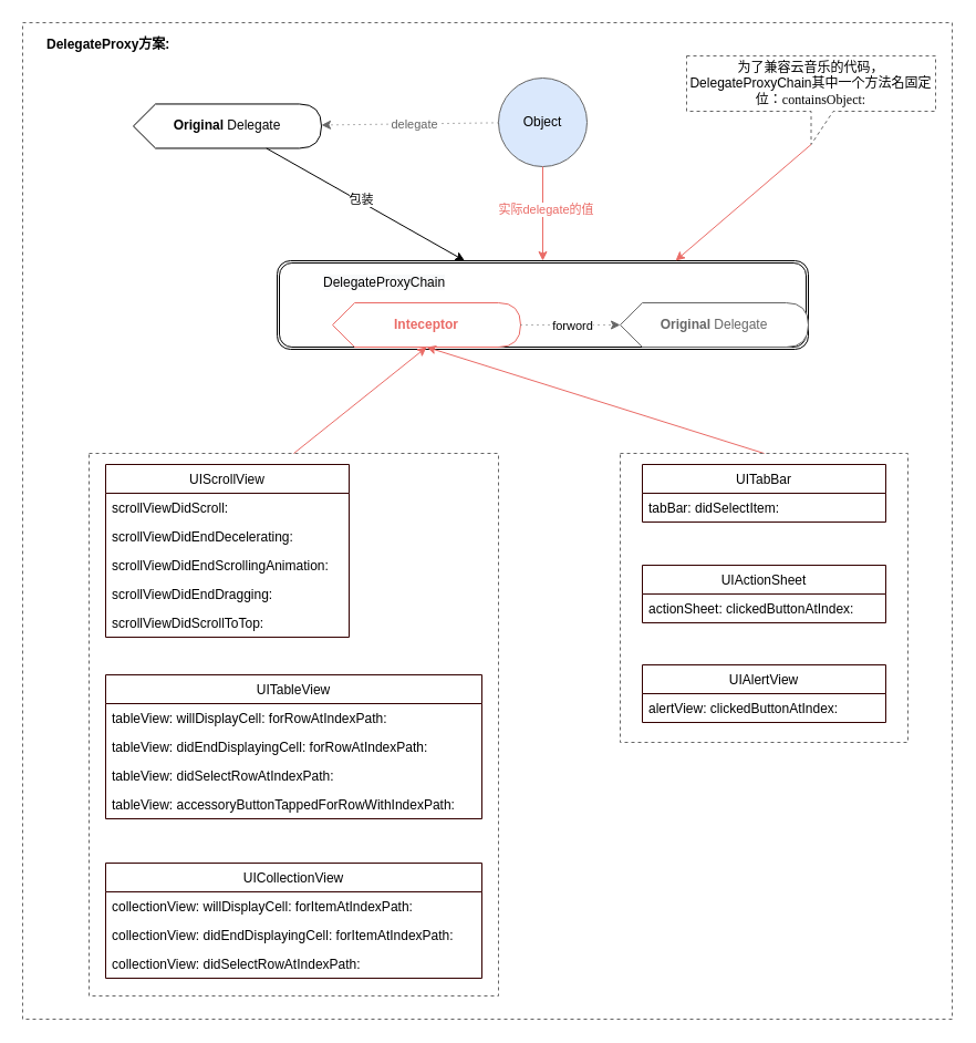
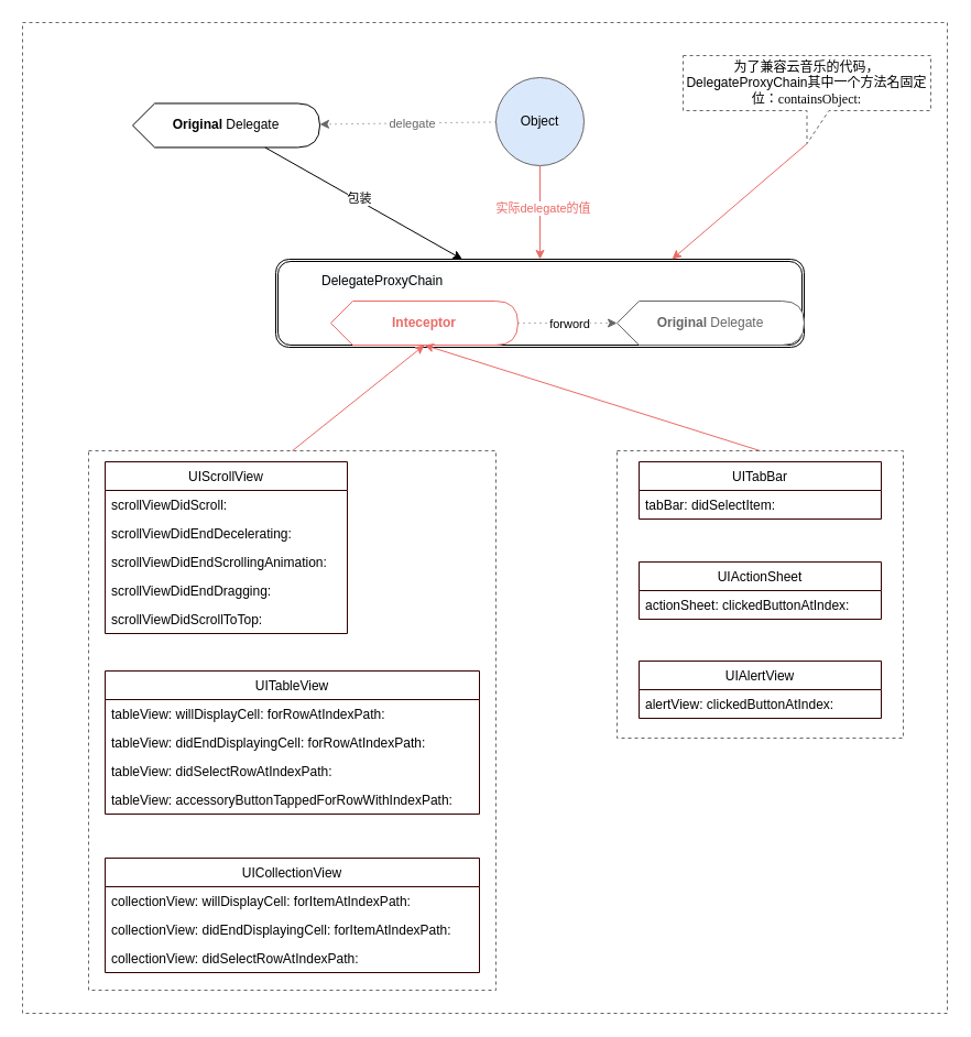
  <mxCell id="0" />
  <mxCell id="1" parent="0" />
  <mxCell id="2" value="" style="whiteSpace=wrap;html=1;fontColor=#330000;strokeColor=#666666;fillColor=none;dashed=1;" parent="1" vertex="1"><mxGeometry x="20" y="20" width="840" height="900" as="geometry" /></mxCell>
  <mxCell id="3" value="&lt;b&gt;Original&lt;/b&gt; Delegate" style="shape=display;whiteSpace=wrap;html=1;size=0.118;" parent="1" vertex="1"><mxGeometry x="120" y="93.46" width="170" height="40" as="geometry" /></mxCell>
  <mxCell id="4" value="" style="shape=ext;double=1;rounded=1;whiteSpace=wrap;html=1;" parent="1" vertex="1"><mxGeometry x="250" y="235" width="480" height="80" as="geometry" /></mxCell>
  <mxCell id="5" value="&lt;span style=&quot;color: rgb(0 , 0 , 0) ; font-family: &amp;#34;helvetica&amp;#34; ; font-size: 12px ; font-style: normal ; font-weight: 400 ; letter-spacing: normal ; text-indent: 0px ; text-transform: none ; word-spacing: 0px ; background-color: rgb(248 , 249 , 250) ; display: inline ; float: none&quot;&gt;DelegateProxyChain&lt;/span&gt;" style="text;html=1;strokeColor=none;fillColor=none;align=left;verticalAlign=middle;whiteSpace=wrap;rounded=0;" parent="1" vertex="1"><mxGeometry x="290" y="245" width="140" height="20" as="geometry" /></mxCell>
  <mxCell id="6" value="" style="endArrow=classic;html=1;" parent="1" source="3" target="4" edge="1"><mxGeometry width="50" height="50" relative="1" as="geometry"><mxPoint x="0" y="93.46" as="sourcePoint" /><mxPoint x="50" y="43.46" as="targetPoint" /></mxGeometry></mxCell>
  <mxCell id="7" value="包装" style="edgeLabel;html=1;align=center;verticalAlign=middle;resizable=0;points=[];" parent="6" vertex="1" connectable="0"><mxGeometry x="-0.06" y="2" relative="1" as="geometry"><mxPoint as="offset" /></mxGeometry></mxCell>
  <mxCell id="8" value="&lt;font color=&quot;#666666&quot;&gt;&lt;b&gt;Original&lt;/b&gt; Delegate&lt;/font&gt;" style="shape=display;whiteSpace=wrap;html=1;size=0.118;strokeColor=#666666;" parent="1" vertex="1"><mxGeometry x="560" y="273" width="170" height="40" as="geometry" /></mxCell>
  <mxCell id="9" value="Object" style="ellipse;whiteSpace=wrap;html=1;aspect=fixed;strokeColor=#666666;fillColor=#dae8fc;" parent="1" vertex="1"><mxGeometry x="450" y="70" width="80" height="80" as="geometry" /></mxCell>
  <mxCell id="10" value="" style="endArrow=classic;html=1;dashed=1;dashPattern=1 4;strokeColor=#666666;" parent="1" source="9" target="3" edge="1"><mxGeometry width="50" height="50" relative="1" as="geometry"><mxPoint x="300" y="80" as="sourcePoint" /><mxPoint x="300" y="90" as="targetPoint" /></mxGeometry></mxCell>
  <mxCell id="11" value="&lt;font color=&quot;#666666&quot;&gt;delegate&lt;/font&gt;" style="edgeLabel;html=1;align=center;verticalAlign=middle;resizable=0;points=[];" parent="10" vertex="1" connectable="0"><mxGeometry x="-0.046" relative="1" as="geometry"><mxPoint x="-1" as="offset" /></mxGeometry></mxCell>
  <mxCell id="12" value="" style="endArrow=classic;html=1;strokeColor=#EA6B66;" parent="1" source="9" target="4" edge="1"><mxGeometry width="50" height="50" relative="1" as="geometry"><mxPoint x="540" y="320" as="sourcePoint" /><mxPoint x="590" y="270" as="targetPoint" /></mxGeometry></mxCell>
  <mxCell id="13" value="实际delegate的值" style="edgeLabel;html=1;align=center;verticalAlign=middle;resizable=0;points=[];fontColor=#EA6B66;" parent="12" vertex="1" connectable="0"><mxGeometry x="-0.106" y="2" relative="1" as="geometry"><mxPoint as="offset" /></mxGeometry></mxCell>
  <mxCell id="14" value="&lt;b&gt;&lt;font color=&quot;#ea6b66&quot;&gt;Inteceptor&lt;/font&gt;&lt;/b&gt;" style="shape=display;whiteSpace=wrap;html=1;size=0.118;strokeColor=#EA6B66;" parent="1" vertex="1"><mxGeometry x="300" y="273" width="170" height="40" as="geometry" /></mxCell>
  <mxCell id="15" value="" style="endArrow=classic;html=1;dashed=1;dashPattern=1 4;strokeColor=#666666;" parent="1" source="14" target="8" edge="1"><mxGeometry width="50" height="50" relative="1" as="geometry"><mxPoint x="450" y="481.54" as="sourcePoint" /><mxPoint x="500" y="431.54" as="targetPoint" /></mxGeometry></mxCell>
  <mxCell id="16" value="forword" style="edgeLabel;html=1;align=center;verticalAlign=middle;resizable=0;points=[];" parent="15" vertex="1" connectable="0"><mxGeometry x="0.022" y="-3" relative="1" as="geometry"><mxPoint y="-3" as="offset" /></mxGeometry></mxCell>
  <mxCell id="17" value="" style="whiteSpace=wrap;html=1;fontColor=#330000;strokeColor=#666666;fillColor=none;dashed=1;" parent="1" vertex="1"><mxGeometry x="80" y="409" width="370" height="490" as="geometry" /></mxCell>
  <mxCell id="18" value="" style="endArrow=classic;html=1;strokeColor=#EA6B66;fontColor=#330000;exitX=0.5;exitY=0;exitDx=0;exitDy=0;entryX=0;entryY=0;entryDx=85;entryDy=40;entryPerimeter=0;" parent="1" source="17" target="14" edge="1"><mxGeometry width="50" height="50" relative="1" as="geometry"><mxPoint x="610" y="450" as="sourcePoint" /><mxPoint x="660" y="400" as="targetPoint" /></mxGeometry></mxCell>
  <mxCell id="19" value="UIScrollView" style="swimlane;fontStyle=0;childLayout=stackLayout;horizontal=1;startSize=26;fillColor=none;horizontalStack=0;resizeParent=1;resizeParentMax=0;resizeLast=0;collapsible=1;marginBottom=0;strokeColor=#330000;" parent="1" vertex="1"><mxGeometry x="95" y="419" width="220" height="156" as="geometry" /></mxCell>
  <mxCell id="20" value="scrollViewDidScroll:" style="text;strokeColor=none;fillColor=none;align=left;verticalAlign=top;spacingLeft=4;spacingRight=4;overflow=hidden;rotatable=0;points=[[0,0.5],[1,0.5]];portConstraint=eastwest;" parent="19" vertex="1"><mxGeometry y="26" width="220" height="26" as="geometry" /></mxCell>
  <mxCell id="21" value="scrollViewDidEndDecelerating:" style="text;strokeColor=none;fillColor=none;align=left;verticalAlign=top;spacingLeft=4;spacingRight=4;overflow=hidden;rotatable=0;points=[[0,0.5],[1,0.5]];portConstraint=eastwest;" parent="19" vertex="1"><mxGeometry y="52" width="220" height="26" as="geometry" /></mxCell>
  <mxCell id="22" value="scrollViewDidEndScrollingAnimation:" style="text;strokeColor=none;fillColor=none;align=left;verticalAlign=top;spacingLeft=4;spacingRight=4;overflow=hidden;rotatable=0;points=[[0,0.5],[1,0.5]];portConstraint=eastwest;" parent="19" vertex="1"><mxGeometry y="78" width="220" height="26" as="geometry" /></mxCell>
  <mxCell id="23" value="scrollViewDidEndDragging:" style="text;strokeColor=none;fillColor=none;align=left;verticalAlign=top;spacingLeft=4;spacingRight=4;overflow=hidden;rotatable=0;points=[[0,0.5],[1,0.5]];portConstraint=eastwest;" parent="19" vertex="1"><mxGeometry y="104" width="220" height="26" as="geometry" /></mxCell>
  <mxCell id="24" value="scrollViewDidScrollToTop:" style="text;strokeColor=none;fillColor=none;align=left;verticalAlign=top;spacingLeft=4;spacingRight=4;overflow=hidden;rotatable=0;points=[[0,0.5],[1,0.5]];portConstraint=eastwest;" parent="19" vertex="1"><mxGeometry y="130" width="220" height="26" as="geometry" /></mxCell>
  <mxCell id="25" value="UITableView" style="swimlane;fontStyle=0;childLayout=stackLayout;horizontal=1;startSize=26;fillColor=none;horizontalStack=0;resizeParent=1;resizeParentMax=0;resizeLast=0;collapsible=1;marginBottom=0;strokeColor=#330000;" parent="1" vertex="1"><mxGeometry x="95" y="609" width="340" height="130" as="geometry" /></mxCell>
  <mxCell id="26" value="tableView: willDisplayCell: forRowAtIndexPath:" style="text;strokeColor=none;fillColor=none;align=left;verticalAlign=top;spacingLeft=4;spacingRight=4;overflow=hidden;rotatable=0;points=[[0,0.5],[1,0.5]];portConstraint=eastwest;" parent="25" vertex="1"><mxGeometry y="26" width="340" height="26" as="geometry" /></mxCell>
  <mxCell id="27" value="tableView: didEndDisplayingCell: forRowAtIndexPath:" style="text;strokeColor=none;fillColor=none;align=left;verticalAlign=top;spacingLeft=4;spacingRight=4;overflow=hidden;rotatable=0;points=[[0,0.5],[1,0.5]];portConstraint=eastwest;" parent="25" vertex="1"><mxGeometry y="52" width="340" height="26" as="geometry" /></mxCell>
  <mxCell id="28" value="tableView: didSelectRowAtIndexPath:" style="text;strokeColor=none;fillColor=none;align=left;verticalAlign=top;spacingLeft=4;spacingRight=4;overflow=hidden;rotatable=0;points=[[0,0.5],[1,0.5]];portConstraint=eastwest;" parent="25" vertex="1"><mxGeometry y="78" width="340" height="26" as="geometry" /></mxCell>
  <mxCell id="29" value="tableView: accessoryButtonTappedForRowWithIndexPath:" style="text;strokeColor=none;fillColor=none;align=left;verticalAlign=top;spacingLeft=4;spacingRight=4;overflow=hidden;rotatable=0;points=[[0,0.5],[1,0.5]];portConstraint=eastwest;" parent="25" vertex="1"><mxGeometry y="104" width="340" height="26" as="geometry" /></mxCell>
  <mxCell id="30" value="UICollectionView" style="swimlane;fontStyle=0;childLayout=stackLayout;horizontal=1;startSize=26;fillColor=none;horizontalStack=0;resizeParent=1;resizeParentMax=0;resizeLast=0;collapsible=1;marginBottom=0;strokeColor=#330000;" parent="1" vertex="1"><mxGeometry x="95" y="779" width="340" height="104" as="geometry" /></mxCell>
  <mxCell id="31" value="collectionView: willDisplayCell: forItemAtIndexPath:" style="text;strokeColor=none;fillColor=none;align=left;verticalAlign=top;spacingLeft=4;spacingRight=4;overflow=hidden;rotatable=0;points=[[0,0.5],[1,0.5]];portConstraint=eastwest;" parent="30" vertex="1"><mxGeometry y="26" width="340" height="26" as="geometry" /></mxCell>
  <mxCell id="32" value="collectionView: didEndDisplayingCell: forItemAtIndexPath:" style="text;strokeColor=none;fillColor=none;align=left;verticalAlign=top;spacingLeft=4;spacingRight=4;overflow=hidden;rotatable=0;points=[[0,0.5],[1,0.5]];portConstraint=eastwest;" parent="30" vertex="1"><mxGeometry y="52" width="340" height="26" as="geometry" /></mxCell>
  <mxCell id="33" value="collectionView: didSelectRowAtIndexPath:" style="text;strokeColor=none;fillColor=none;align=left;verticalAlign=top;spacingLeft=4;spacingRight=4;overflow=hidden;rotatable=0;points=[[0,0.5],[1,0.5]];portConstraint=eastwest;" parent="30" vertex="1"><mxGeometry y="78" width="340" height="26" as="geometry" /></mxCell>
  <mxCell id="34" value="" style="endArrow=classic;html=1;strokeColor=#EA6B66;fontColor=#330000;exitX=0.5;exitY=0;exitDx=0;exitDy=0;entryX=0;entryY=0;entryDx=85;entryDy=40;entryPerimeter=0;" parent="1" source="35" target="14" edge="1"><mxGeometry width="50" height="50" relative="1" as="geometry"><mxPoint x="720" y="430" as="sourcePoint" /><mxPoint x="395" y="323" as="targetPoint" /></mxGeometry></mxCell>
  <mxCell id="35" value="" style="whiteSpace=wrap;html=1;fontColor=#330000;strokeColor=#666666;fillColor=none;dashed=1;" parent="1" vertex="1"><mxGeometry x="560" y="409" width="260" height="261" as="geometry" /></mxCell>
  <mxCell id="36" value="UITabBar" style="swimlane;fontStyle=0;childLayout=stackLayout;horizontal=1;startSize=26;fillColor=none;horizontalStack=0;resizeParent=1;resizeParentMax=0;resizeLast=0;collapsible=1;marginBottom=0;strokeColor=#330000;" parent="1" vertex="1"><mxGeometry x="580" y="419" width="220" height="52" as="geometry" /></mxCell>
  <mxCell id="37" value="tabBar: didSelectItem:" style="text;strokeColor=none;fillColor=none;align=left;verticalAlign=top;spacingLeft=4;spacingRight=4;overflow=hidden;rotatable=0;points=[[0,0.5],[1,0.5]];portConstraint=eastwest;" parent="36" vertex="1"><mxGeometry y="26" width="220" height="26" as="geometry" /></mxCell>
  <mxCell id="38" value="UIActionSheet" style="swimlane;fontStyle=0;childLayout=stackLayout;horizontal=1;startSize=26;fillColor=none;horizontalStack=0;resizeParent=1;resizeParentMax=0;resizeLast=0;collapsible=1;marginBottom=0;strokeColor=#330000;" parent="1" vertex="1"><mxGeometry x="580" y="510" width="220" height="52" as="geometry" /></mxCell>
  <mxCell id="39" value="actionSheet: clickedButtonAtIndex:" style="text;strokeColor=none;fillColor=none;align=left;verticalAlign=top;spacingLeft=4;spacingRight=4;overflow=hidden;rotatable=0;points=[[0,0.5],[1,0.5]];portConstraint=eastwest;" parent="38" vertex="1"><mxGeometry y="26" width="220" height="26" as="geometry" /></mxCell>
  <mxCell id="40" value="UIAlertView" style="swimlane;fontStyle=0;childLayout=stackLayout;horizontal=1;startSize=26;fillColor=none;horizontalStack=0;resizeParent=1;resizeParentMax=0;resizeLast=0;collapsible=1;marginBottom=0;strokeColor=#330000;" parent="1" vertex="1"><mxGeometry x="580" y="600" width="220" height="52" as="geometry" /></mxCell>
  <mxCell id="41" value="alertView: clickedButtonAtIndex:" style="text;strokeColor=none;fillColor=none;align=left;verticalAlign=top;spacingLeft=4;spacingRight=4;overflow=hidden;rotatable=0;points=[[0,0.5],[1,0.5]];portConstraint=eastwest;" parent="40" vertex="1"><mxGeometry y="26" width="220" height="26" as="geometry" /></mxCell>
- <mxCell id="42" value="&lt;b&gt;DelegateProxy方案:&lt;/b&gt;" style="text;html=1;strokeColor=none;fillColor=none;align=left;verticalAlign=middle;whiteSpace=wrap;rounded=0;dashed=1;fontColor=#000000;" parent="1" vertex="1"><mxGeometry x="40" y="30" width="190" height="20" as="geometry" /></mxCell>
  <mxCell id="43" value="为了兼容云音乐的代码，&lt;span style=&quot;font-family: &amp;#34;helvetica&amp;#34; ; text-align: left&quot;&gt;DelegateProxyChain其中一个方法名固定位：&lt;/span&gt;&lt;span style=&quot;font-family: &amp;#34;menlo&amp;#34;&quot;&gt;containsObject&lt;/span&gt;&lt;span class=&quot;s1&quot; style=&quot;font-family: &amp;#34;menlo&amp;#34;&quot;&gt;:&lt;/span&gt;" style="shape=callout;whiteSpace=wrap;html=1;perimeter=calloutPerimeter;dashed=1;strokeColor=#666666;fillColor=none;fontColor=#000000;base=20;" parent="1" vertex="1"><mxGeometry x="620" y="50" width="225" height="80" as="geometry" /></mxCell>
  <mxCell id="44" value="" style="endArrow=classic;html=1;strokeColor=#EA6B66;fontColor=#000000;exitX=0;exitY=0;exitDx=112.5;exitDy=80;exitPerimeter=0;entryX=0.75;entryY=0;entryDx=0;entryDy=0;" parent="1" source="43" target="4" edge="1"><mxGeometry width="50" height="50" relative="1" as="geometry"><mxPoint x="990" y="210" as="sourcePoint" /><mxPoint x="1040" y="160" as="targetPoint" /></mxGeometry></mxCell>
